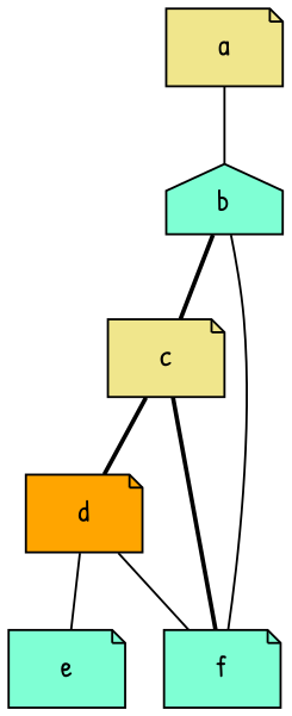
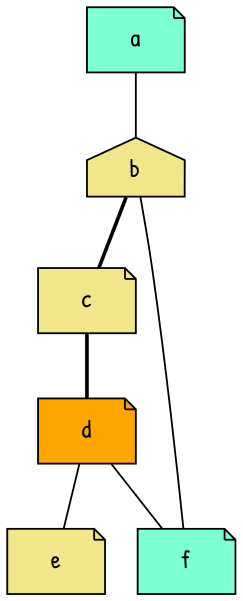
  graph {
    fontname="Patrick Hand"
    node [fillcolor=aquamarine fontname="Patrick Hand" shape=note style=filled]
    edge [fontname="Patrick Hand" style=solid]
-   a [fillcolor=khaki]
-   b [shape=house]
+   a
+   b [fillcolor=khaki shape=house]
    c [fillcolor=khaki]
    f
    d [fillcolor=orange]
-   e
+   e [fillcolor=khaki]
    a -- b
    b -- c [style=bold]
    b -- f
-   c -- f [style=bold]
    c -- d [style=bold]
    d -- f
    d -- e
  }
